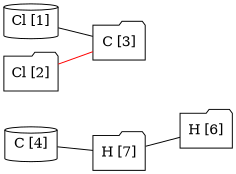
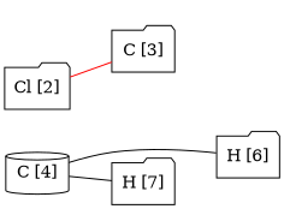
  graph {
    rankdir=LR
    node [shape=folder]
    edge [color=black]
    n1 [label="C [4]" shape=cylinder]
    n2 [label="H [6]"]
    n3 [label="H [7]"]
-   n4 [label="Cl [1]" shape=cylinder]
    n5 [label="C [3]"]
    n6 [label="Cl [2]"]
-   n3 -- n2
+   n1 -- n2
    n1 -- n3
-   n4 -- n5
    n6 -- n5 [color=red]
  }
